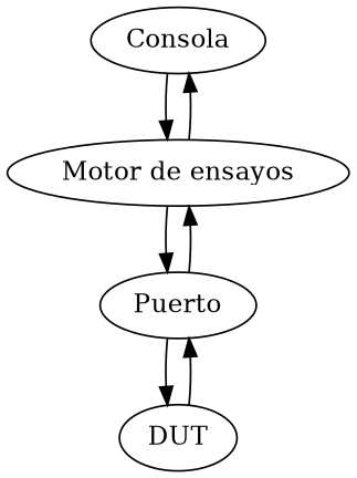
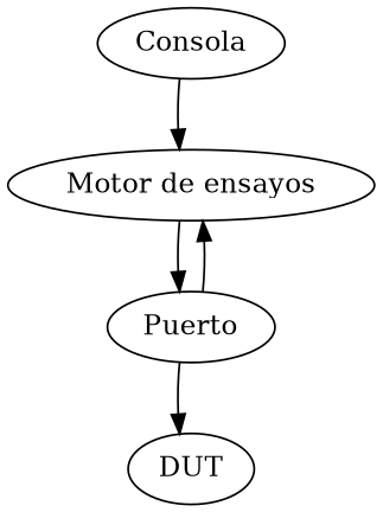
  digraph {
    Consola
    "Motor de ensayos"
    Puerto
    DUT
    Consola -> "Motor de ensayos"
-   "Motor de ensayos" -> Consola
    "Motor de ensayos" -> Puerto
    Puerto -> "Motor de ensayos"
    Puerto -> DUT
-   DUT -> Puerto
  }
